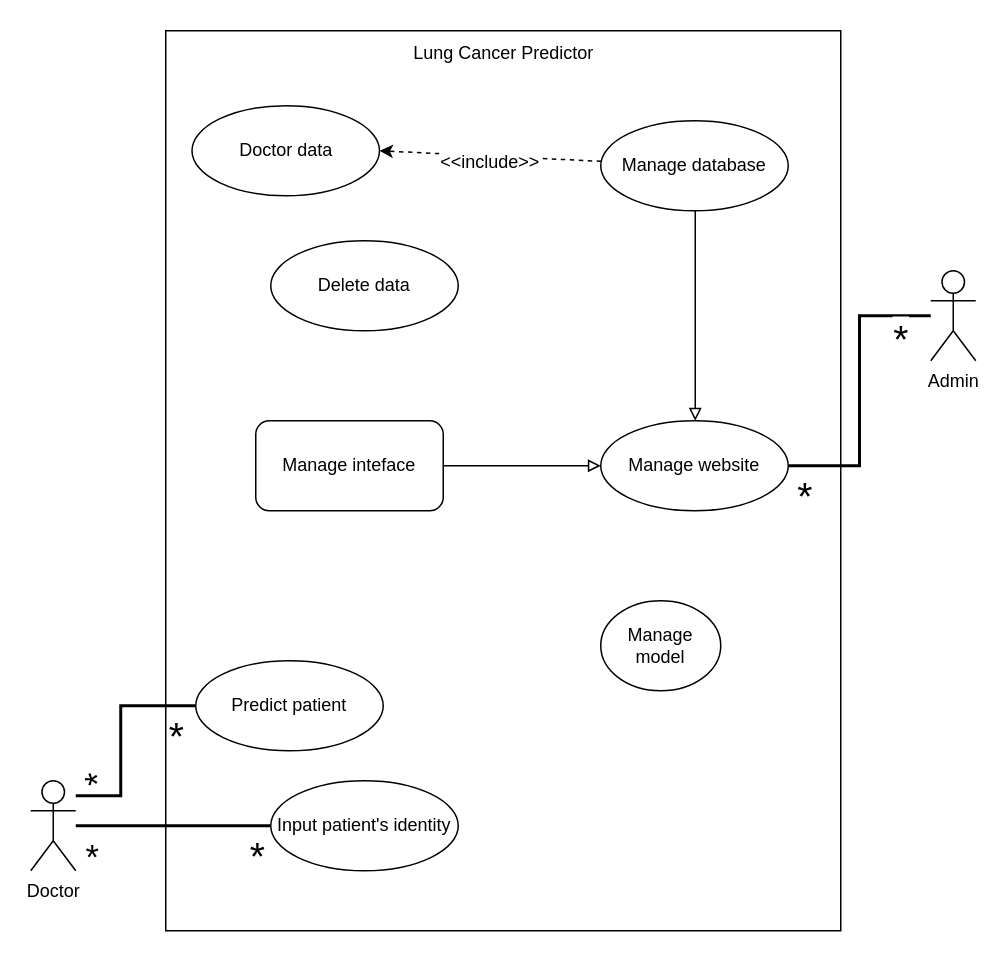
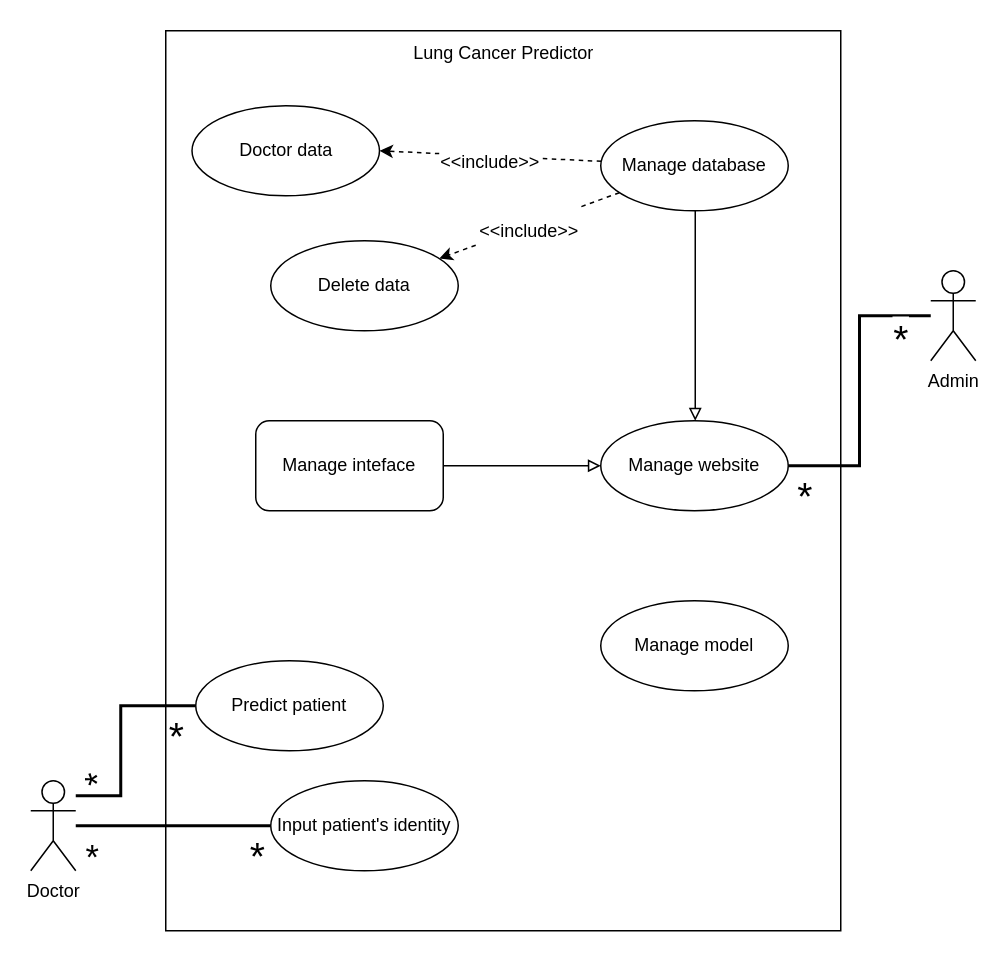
  <mxCell id="0" />
  <mxCell id="1" parent="0" />
  <mxCell id="2" value="" style="rounded=0;whiteSpace=wrap;html=1;" vertex="1" parent="1"><mxGeometry x="110" y="20" width="450" height="600" as="geometry" /></mxCell>
  <mxCell id="3" style="edgeStyle=orthogonalEdgeStyle;rounded=0;orthogonalLoop=1;jettySize=auto;html=1;endArrow=none;endFill=0;strokeWidth=2;fontSize=23;" edge="1" parent="1" source="7" target="10"><mxGeometry relative="1" as="geometry" /></mxCell>
  <mxCell id="4" value="*" style="edgeLabel;html=1;align=center;verticalAlign=middle;resizable=0;points=[];fontSize=23;" vertex="1" connectable="0" parent="3"><mxGeometry x="-0.651" y="4" relative="1" as="geometry"><mxPoint x="-13" y="24" as="offset" /></mxGeometry></mxCell>
  <mxCell id="5" value="&lt;font style=&quot;font-size: 26px;&quot;&gt;*&lt;/font&gt;" style="edgeLabel;html=1;align=center;verticalAlign=middle;resizable=0;points=[];fontSize=23;" vertex="1" connectable="0" parent="3"><mxGeometry x="-0.682" y="3" relative="1" as="geometry"><mxPoint x="99" y="23" as="offset" /></mxGeometry></mxCell>
  <mxCell id="6" style="edgeStyle=orthogonalEdgeStyle;rounded=0;orthogonalLoop=1;jettySize=auto;html=1;entryX=0;entryY=0.5;entryDx=0;entryDy=0;strokeWidth=2;fontSize=23;endArrow=none;endFill=0;" edge="1" parent="1" source="7" target="11"><mxGeometry relative="1" as="geometry"><Array as="points"><mxPoint x="80" y="530" /><mxPoint x="80" y="470" /></Array></mxGeometry></mxCell>
  <mxCell id="7" value="Doctor" style="shape=umlActor;verticalLabelPosition=bottom;verticalAlign=top;html=1;outlineConnect=0;" vertex="1" parent="1"><mxGeometry x="20" y="520" width="30" height="60" as="geometry" /></mxCell>
  <mxCell id="8" style="edgeStyle=orthogonalEdgeStyle;rounded=0;orthogonalLoop=1;jettySize=auto;html=1;entryX=1;entryY=0.5;entryDx=0;entryDy=0;strokeWidth=2;fontSize=12;endArrow=none;endFill=0;" edge="1" parent="1" source="9" target="22"><mxGeometry relative="1" as="geometry" /></mxCell>
  <mxCell id="9" value="Admin" style="shape=umlActor;verticalLabelPosition=bottom;verticalAlign=top;html=1;outlineConnect=0;" vertex="1" parent="1"><mxGeometry x="620" y="180" width="30" height="60" as="geometry" /></mxCell>
  <mxCell id="10" value="Input patient's identity" style="ellipse;whiteSpace=wrap;html=1;" vertex="1" parent="1"><mxGeometry x="180" y="520" width="125" height="60" as="geometry" /></mxCell>
  <mxCell id="11" value="Predict patient" style="ellipse;whiteSpace=wrap;html=1;" vertex="1" parent="1"><mxGeometry x="130" y="440" width="125" height="60" as="geometry" /></mxCell>
  <mxCell id="12" value="*" style="edgeLabel;html=1;align=center;verticalAlign=middle;resizable=0;points=[];fontSize=23;rotation=-90;" vertex="1" connectable="0" parent="1"><mxGeometry x="99.997" y="510" as="geometry"><mxPoint x="-10" y="-36" as="offset" /></mxGeometry></mxCell>
  <mxCell id="13" value="&lt;font style=&quot;font-size: 26px;&quot;&gt;*&lt;/font&gt;" style="edgeLabel;html=1;align=center;verticalAlign=middle;resizable=0;points=[];fontSize=23;" vertex="1" connectable="0" parent="1"><mxGeometry x="179.996" y="590" as="geometry"><mxPoint x="-63" y="-100" as="offset" /></mxGeometry></mxCell>
+ <mxCell id="14" value="&lt;font style=&quot;font-size: 12px;&quot;&gt;&amp;lt;&amp;lt;include&amp;gt;&amp;gt;&lt;/font&gt;" style="rounded=0;orthogonalLoop=1;jettySize=auto;html=1;strokeWidth=1;fontSize=23;endArrow=classic;endFill=1;dashed=1;" edge="1" parent="1" source="17" target="19"><mxGeometry relative="1" as="geometry" /></mxCell>
  <mxCell id="15" value="&lt;font style=&quot;font-size: 12px;&quot;&gt;&amp;lt;&amp;lt;include&amp;gt;&amp;gt;&lt;/font&gt;" style="edgeStyle=none;rounded=0;orthogonalLoop=1;jettySize=auto;html=1;entryX=1;entryY=0.5;entryDx=0;entryDy=0;dashed=1;strokeWidth=1;fontSize=23;endArrow=classic;endFill=1;" edge="1" parent="1" source="17" target="18"><mxGeometry relative="1" as="geometry" /></mxCell>
  <mxCell id="16" style="edgeStyle=orthogonalEdgeStyle;rounded=0;orthogonalLoop=1;jettySize=auto;html=1;exitX=0.5;exitY=1;exitDx=0;exitDy=0;strokeWidth=1;fontSize=12;endArrow=block;endFill=0;" edge="1" parent="1" source="17"><mxGeometry relative="1" as="geometry"><mxPoint x="463" y="280" as="targetPoint" /><Array as="points"><mxPoint x="463" y="281" /></Array></mxGeometry></mxCell>
  <mxCell id="17" value="Manage database" style="ellipse;whiteSpace=wrap;html=1;" vertex="1" parent="1"><mxGeometry x="400" y="80" width="125" height="60" as="geometry" /></mxCell>
  <mxCell id="18" value="Doctor data" style="ellipse;whiteSpace=wrap;html=1;" vertex="1" parent="1"><mxGeometry x="127.5" y="70" width="125" height="60" as="geometry" /></mxCell>
  <mxCell id="19" value="Delete data" style="ellipse;whiteSpace=wrap;html=1;" vertex="1" parent="1"><mxGeometry x="180" y="160" width="125" height="60" as="geometry" /></mxCell>
  <mxCell id="20" value="&lt;font style=&quot;font-size: 26px;&quot;&gt;*&lt;/font&gt;" style="edgeLabel;html=1;align=center;verticalAlign=middle;resizable=0;points=[];fontSize=23;" vertex="1" connectable="0" parent="1"><mxGeometry x="190.003" y="420" as="geometry"><mxPoint x="409" y="-195" as="offset" /></mxGeometry></mxCell>
  <mxCell id="21" value="&lt;font style=&quot;font-size: 26px;&quot;&gt;*&lt;/font&gt;" style="edgeLabel;html=1;align=center;verticalAlign=middle;resizable=0;points=[];fontSize=23;" vertex="1" connectable="0" parent="1"><mxGeometry x="535.003" y="330" as="geometry" /></mxCell>
  <mxCell id="22" value="Manage website" style="ellipse;whiteSpace=wrap;html=1;" vertex="1" parent="1"><mxGeometry x="400" y="280" width="125" height="60" as="geometry" /></mxCell>
  <mxCell id="23" style="edgeStyle=orthogonalEdgeStyle;rounded=0;orthogonalLoop=1;jettySize=auto;html=1;entryX=0;entryY=0.5;entryDx=0;entryDy=0;strokeWidth=1;fontSize=12;endArrow=block;endFill=0;" edge="1" parent="1" source="24" target="22"><mxGeometry relative="1" as="geometry" /></mxCell>
  <mxCell id="24" value="Manage inteface" style="whiteSpace=wrap;html=1;rounded=1;" vertex="1" parent="1"><mxGeometry x="170" y="280" width="125" height="60" as="geometry" /></mxCell>
- <mxCell id="25" value="Manage model" style="ellipse;whiteSpace=wrap;html=1;" vertex="1" parent="1"><mxGeometry x="400" y="400" width="80" height="60" as="geometry" /></mxCell>
+ <mxCell id="25" value="Manage model" style="ellipse;whiteSpace=wrap;html=1;" vertex="1" parent="1"><mxGeometry x="400" y="400" width="125" height="60" as="geometry" /></mxCell>
  <mxCell id="26" value="Lung Cancer Predictor" style="text;html=1;strokeColor=none;fillColor=none;align=center;verticalAlign=middle;whiteSpace=wrap;rounded=0;fontSize=12;" vertex="1" parent="1"><mxGeometry x="267.5" y="20" width="135" height="30" as="geometry" /></mxCell>
